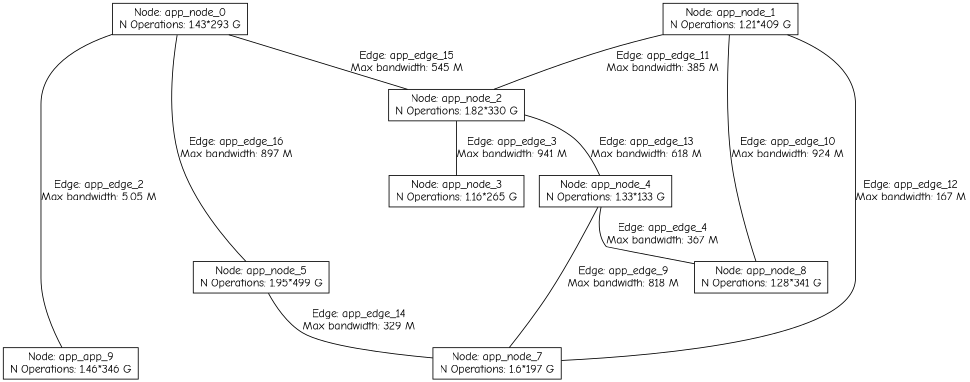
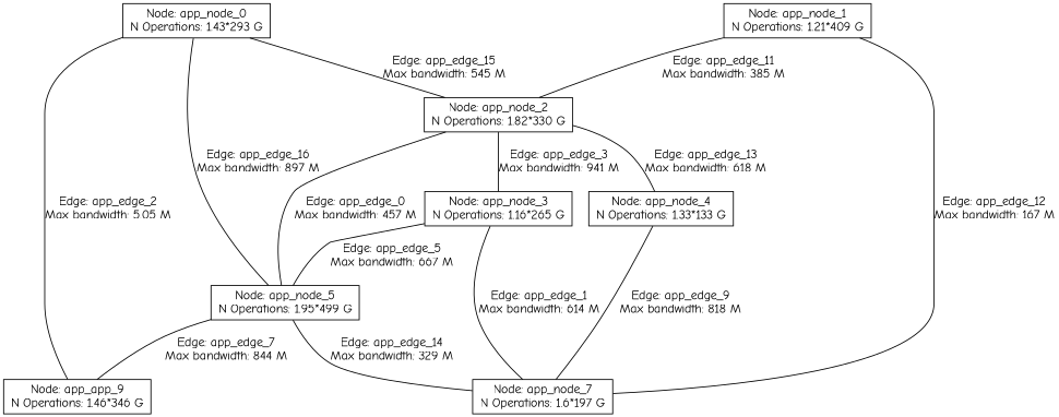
  strict graph {
    fontname="Comic Neue"
    node [fontname="Comic Neue" shape=box]
    edge [fontname="Comic Neue"]
    n1 [label="Node: app_node_0\nN Operations: 1.43*293 G"]
    n2 [label="Node: app_app_9\nN Operations: 1.46*346 G"]
    n3 [label="Node: app_node_5\nN Operations: 1.95*499 G"]
    n4 [label="Node: app_node_2\nN Operations: 1.82*330 G"]
    n5 [label="Node: app_node_3\nN Operations: 1.16*265 G"]
    n6 [label="Node: app_node_7\nN Operations: 1.6*197 G"]
    n7 [label="Node: app_node_1\nN Operations: 1.21*409 G"]
-   n8 [label="Node: app_node_8\nN Operations: 1.28*341 G"]
    n9 [label="Node: app_node_4\nN Operations: 1.33*133 G"]
    n1 -- n2 [label="Edge: app_edge_2\nMax bandwidth: 5.05 M"]
    n1 -- n3 [label="Edge: app_edge_16\nMax bandwidth: 897 M"]
    n1 -- n4 [label="Edge: app_edge_15\nMax bandwidth: 545 M"]
+   n3 -- n2 [label="Edge: app_edge_7\nMax bandwidth: 844 M"]
    n3 -- n6 [label="Edge: app_edge_14\nMax bandwidth: 329 M"]
+   n4 -- n3 [label="Edge: app_edge_0\nMax bandwidth: 457 M"]
    n4 -- n5 [label="Edge: app_edge_3\nMax bandwidth: 941 M"]
    n4 -- n9 [label="Edge: app_edge_13\nMax bandwidth: 618 M"]
+   n5 -- n3 [label="Edge: app_edge_5\nMax bandwidth: 667 M"]
+   n5 -- n6 [label="Edge: app_edge_1\nMax bandwidth: 614 M"]
    n7 -- n4 [label="Edge: app_edge_11\nMax bandwidth: 385 M"]
    n7 -- n6 [label="Edge: app_edge_12\nMax bandwidth: 167 M"]
-   n7 -- n8 [label="Edge: app_edge_10\nMax bandwidth: 924 M"]
    n9 -- n6 [label="Edge: app_edge_9\nMax bandwidth: 818 M"]
-   n9 -- n8 [label="Edge: app_edge_4\nMax bandwidth: 367 M"]
  }
